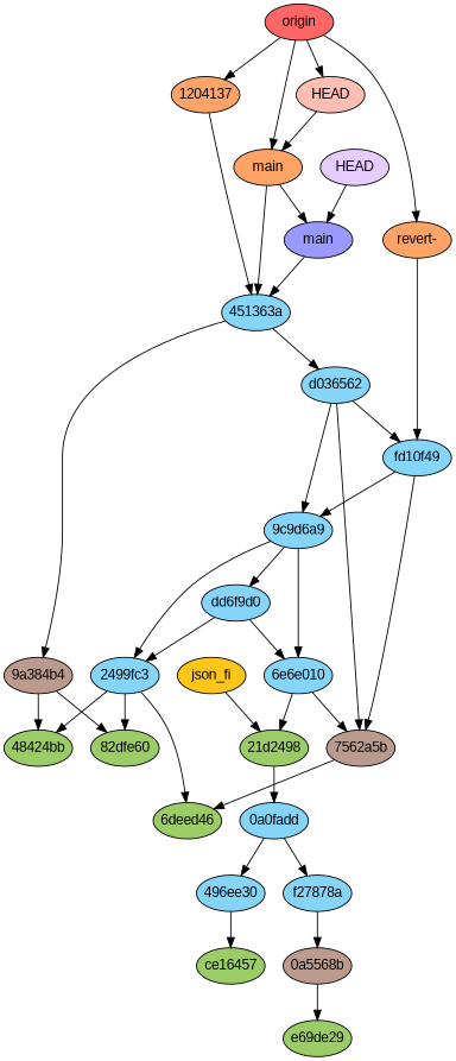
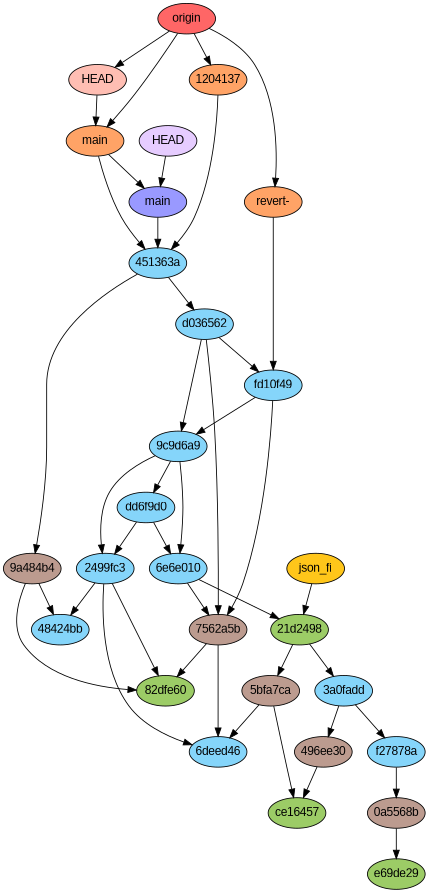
  digraph {
    fontname="Liberation Sans"
    node [fillcolor="#85d5fa" fixedsize=true fontname="Liberation Sans" style=filled]
    edge [fontname="Liberation Sans"]
-   n1 [fillcolor="#9ccc66" label="48424bb" width=0.95]
-   n2 [fillcolor="#9ccc66" label="6deed46" width=0.95]
+   n1 [label="48424bb" width=0.95]
+   n2 [label="6deed46" width=0.95]
    n3 [fillcolor="#9ccc66" label="82dfe60" width=0.95]
    n4 [fillcolor="#9ccc66" label=ce16457 width=0.95]
    n5 [fillcolor="#9ccc66" label=e69de29 width=0.95]
    n6 [fillcolor="#bc9b8f" label="0a5568b" width=0.95]
    n7 [label="2499fc3" width=0.95]
-   n8 [label="496ee30" width=0.95]
+   n8 [fillcolor="#bc9b8f" label="496ee30" width=0.95]
+   n9 [fillcolor="#bc9b8f" label="5bfa7ca" width=0.95]
    n10 [fillcolor="#bc9b8f" label="7562a5b" width=0.95]
-   n11 [fillcolor="#bc9b8f" label="9a384b4" width=0.95]
+   n11 [fillcolor="#bc9b8f" label="9a484b4" width=0.95]
    n12 [fillcolor="#9ccc66" label="21d2498" width=0.95]
-   n13 [label="0a0fadd" width=0.95]
+   n13 [label="3a0fadd" width=0.95]
    n14 [label=f27878a width=0.95]
    n15 [label="451363a" width=0.95]
    n16 [label=d036562 width=0.95]
    n17 [label="9c9d6a9" width=0.95]
    n18 [label=fd10f49 width=0.95]
    n19 [label="6e6e010" width=0.95]
    n20 [label=dd6f9d0 width=0.95]
    n21 [fillcolor="#9999ff" label=main width=0.95]
    n22 [fillcolor="#e6ccff" label=HEAD width=0.95]
    n23 [fillcolor="#ffa366" label=1204137 width=0.95]
    n24 [fillcolor="#ffa366" label=main width=0.95]
    n25 [fillcolor="#ffa366" label="revert-" width=0.95]
    n26 [fillcolor="#ffbeb3" label=HEAD width=0.95]
    n27 [fillcolor="#ff6666" label=origin width=0.95]
    n28 [fillcolor="#ffc61a" label=json_fi width=0.95]
    n6 -> n5
    n7 -> n1
    n7 -> n2
    n7 -> n3
    n8 -> n4
+   n9 -> n2
+   n9 -> n4
    n10 -> n2
+   n10 -> n3
    n11 -> n1
    n11 -> n3
+   n12 -> n9
    n12 -> n13
    n13 -> n8
    n13 -> n14
    n14 -> n6
    n15 -> n11
    n15 -> n16
    n16 -> n10
    n16 -> n17
    n16 -> n18
    n17 -> n7
    n17 -> n19
    n17 -> n20
    n18 -> n10
    n18 -> n17
    n19 -> n10
    n19 -> n12
    n20 -> n7
    n20 -> n19
    n21 -> n15
    n22 -> n21
    n23 -> n15
    n24 -> n15
    n24 -> n21
    n25 -> n18
    n26 -> n24
    n27 -> n23
    n27 -> n24
    n27 -> n25
    n27 -> n26
    n28 -> n12
  }
